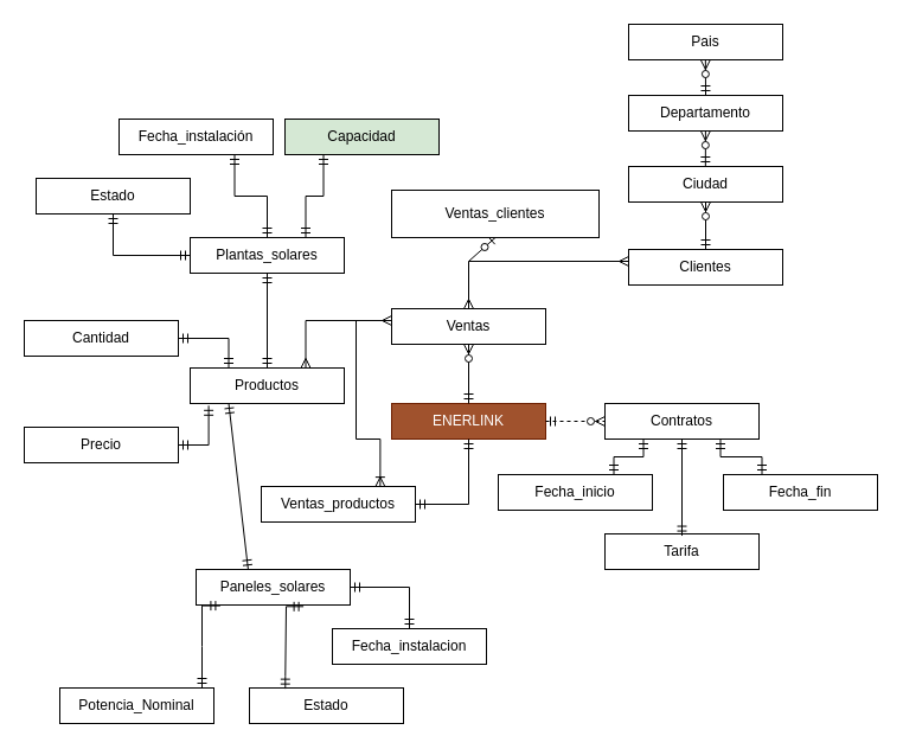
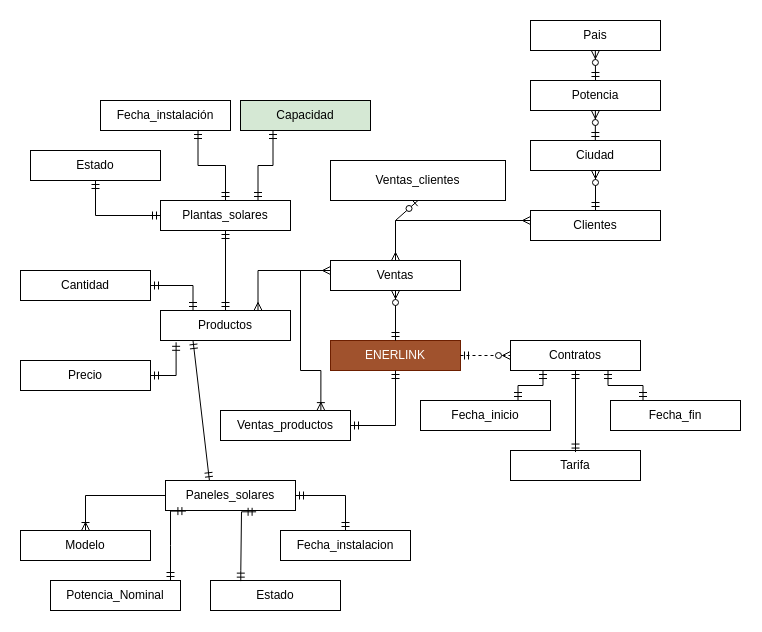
  <mxCell id="0" />
  <mxCell id="1" parent="0" />
  <mxCell id="2" value="ENERLINK" style="rounded=0;whiteSpace=wrap;html=1;fillColor=light-dark(#A0522D,#FFFF66);fontColor=#ffffff;strokeColor=#6D1F00;" vertex="1" parent="1"><mxGeometry x="330" y="340" width="130" height="30" as="geometry" /></mxCell>
  <mxCell id="3" value="Ventas" style="rounded=0;whiteSpace=wrap;html=1;" vertex="1" parent="1"><mxGeometry x="330" y="260" width="130" height="30" as="geometry" /></mxCell>
  <mxCell id="4" value="Ventas_productos" style="rounded=0;whiteSpace=wrap;html=1;" vertex="1" parent="1"><mxGeometry x="220" y="410" width="130" height="30" as="geometry" /></mxCell>
  <mxCell id="5" value="Ventas_clientes" style="rounded=0;whiteSpace=wrap;html=1;" vertex="1" parent="1"><mxGeometry x="330" y="160" width="175" height="40" as="geometry" /></mxCell>
  <mxCell id="6" value="Ciudad" style="rounded=0;whiteSpace=wrap;html=1;" vertex="1" parent="1"><mxGeometry x="530" y="140" width="130" height="30" as="geometry" /></mxCell>
- <mxCell id="7" value="Departamento" style="rounded=0;whiteSpace=wrap;html=1;" vertex="1" parent="1"><mxGeometry x="530" y="80" width="130" height="30" as="geometry" /></mxCell>
+ <mxCell id="7" value="Potencia" style="rounded=0;whiteSpace=wrap;html=1;" vertex="1" parent="1"><mxGeometry x="530" y="80" width="130" height="30" as="geometry" /></mxCell>
  <mxCell id="8" value="Pais" style="rounded=0;whiteSpace=wrap;html=1;" vertex="1" parent="1"><mxGeometry x="530" y="20" width="130" height="30" as="geometry" /></mxCell>
  <mxCell id="9" value="Clientes" style="rounded=0;whiteSpace=wrap;html=1;" vertex="1" parent="1"><mxGeometry x="530" y="210" width="130" height="30" as="geometry" /></mxCell>
  <mxCell id="10" value="" style="fontSize=12;html=1;endArrow=ERzeroToMany;startArrow=ERmandOne;rounded=0;entryX=0.5;entryY=1;entryDx=0;entryDy=0;exitX=0.5;exitY=0;exitDx=0;exitDy=0;" edge="1" parent="1" source="2" target="3"><mxGeometry width="100" height="100" relative="1" as="geometry"><mxPoint x="372.42" y="340" as="sourcePoint" /><mxPoint x="417.58" y="289.4" as="targetPoint" /></mxGeometry></mxCell>
  <mxCell id="11" value="" style="fontSize=12;html=1;endArrow=ERmandOne;startArrow=ERmandOne;rounded=0;exitX=0.5;exitY=1;exitDx=0;exitDy=0;entryX=1;entryY=0.5;entryDx=0;entryDy=0;edgeStyle=orthogonalEdgeStyle;" edge="1" parent="1" source="2" target="4"><mxGeometry width="100" height="100" relative="1" as="geometry"><mxPoint x="400" y="390" as="sourcePoint" /><mxPoint x="410" y="250" as="targetPoint" /></mxGeometry></mxCell>
  <mxCell id="12" value="" style="fontSize=12;html=1;endArrow=ERmany;startArrow=ERmany;rounded=0;exitX=0.5;exitY=0;exitDx=0;exitDy=0;edgeStyle=orthogonalEdgeStyle;" edge="1" parent="1" source="3"><mxGeometry width="100" height="100" relative="1" as="geometry"><mxPoint x="400" y="220" as="sourcePoint" /><mxPoint x="530" y="220" as="targetPoint" /><Array as="points"><mxPoint x="395" y="220" /><mxPoint x="530" y="220" /></Array></mxGeometry></mxCell>
  <mxCell id="13" value="" style="fontSize=12;html=1;endArrow=ERzeroToOne;endFill=1;rounded=0;entryX=0.5;entryY=1;entryDx=0;entryDy=0;" edge="1" parent="1" target="5"><mxGeometry width="100" height="100" relative="1" as="geometry"><mxPoint x="395" y="220" as="sourcePoint" /><mxPoint x="510" y="110" as="targetPoint" /></mxGeometry></mxCell>
  <mxCell id="14" value="" style="fontSize=12;html=1;endArrow=ERzeroToMany;startArrow=ERmandOne;rounded=0;entryX=0.5;entryY=1;entryDx=0;entryDy=0;exitX=0.5;exitY=0;exitDx=0;exitDy=0;" edge="1" parent="1" source="9" target="6"><mxGeometry width="100" height="100" relative="1" as="geometry"><mxPoint x="510" y="240" as="sourcePoint" /><mxPoint x="610" y="140" as="targetPoint" /></mxGeometry></mxCell>
  <mxCell id="15" value="" style="fontSize=12;html=1;endArrow=ERzeroToMany;startArrow=ERmandOne;rounded=0;entryX=0.462;entryY=1;entryDx=0;entryDy=0;entryPerimeter=0;" edge="1" parent="1"><mxGeometry width="100" height="100" relative="1" as="geometry"><mxPoint x="594.83" y="140" as="sourcePoint" /><mxPoint x="594.89" y="110" as="targetPoint" /><Array as="points"><mxPoint x="594.83" y="140" /></Array></mxGeometry></mxCell>
  <mxCell id="16" value="" style="fontSize=12;html=1;endArrow=ERzeroToMany;startArrow=ERmandOne;rounded=0;entryX=0.5;entryY=1;entryDx=0;entryDy=0;" edge="1" parent="1"><mxGeometry width="100" height="100" relative="1" as="geometry"><mxPoint x="595" y="80" as="sourcePoint" /><mxPoint x="594.83" y="50" as="targetPoint" /></mxGeometry></mxCell>
  <mxCell id="17" value="Productos" style="rounded=0;whiteSpace=wrap;html=1;" vertex="1" parent="1"><mxGeometry x="160" y="310" width="130" height="30" as="geometry" /></mxCell>
  <mxCell id="18" value="Precio" style="rounded=0;whiteSpace=wrap;html=1;" vertex="1" parent="1"><mxGeometry x="20" y="360" width="130" height="30" as="geometry" /></mxCell>
  <mxCell id="19" value="Cantidad" style="rounded=0;whiteSpace=wrap;html=1;" vertex="1" parent="1"><mxGeometry x="20" y="270" width="130" height="30" as="geometry" /></mxCell>
  <mxCell id="20" value="" style="edgeStyle=orthogonalEdgeStyle;fontSize=12;html=1;endArrow=ERmany;startArrow=ERmany;rounded=0;exitX=0.75;exitY=0;exitDx=0;exitDy=0;" edge="1" parent="1" source="17"><mxGeometry width="100" height="100" relative="1" as="geometry"><mxPoint x="230" y="380" as="sourcePoint" /><mxPoint x="330" y="270" as="targetPoint" /><Array as="points"><mxPoint x="258" y="270" /></Array></mxGeometry></mxCell>
  <mxCell id="21" value="" style="edgeStyle=orthogonalEdgeStyle;fontSize=12;html=1;endArrow=ERmandOne;startArrow=ERmandOne;rounded=0;entryX=0.12;entryY=1.06;entryDx=0;entryDy=0;exitX=1;exitY=0.5;exitDx=0;exitDy=0;entryPerimeter=0;" edge="1" parent="1" source="18" target="17"><mxGeometry width="100" height="100" relative="1" as="geometry"><mxPoint x="150" y="370" as="sourcePoint" /><mxPoint x="250" y="270" as="targetPoint" /></mxGeometry></mxCell>
  <mxCell id="22" value="" style="edgeStyle=orthogonalEdgeStyle;fontSize=12;html=1;endArrow=ERmandOne;startArrow=ERmandOne;rounded=0;entryX=0.25;entryY=0;entryDx=0;entryDy=0;exitX=1;exitY=0.5;exitDx=0;exitDy=0;" edge="1" parent="1" source="19" target="17"><mxGeometry width="100" height="100" relative="1" as="geometry"><mxPoint x="170" y="320" as="sourcePoint" /><mxPoint x="213" y="290" as="targetPoint" /></mxGeometry></mxCell>
  <mxCell id="23" value="" style="edgeStyle=orthogonalEdgeStyle;fontSize=12;html=1;endArrow=ERoneToMany;rounded=0;entryX=0.772;entryY=0.004;entryDx=0;entryDy=0;entryPerimeter=0;" edge="1" parent="1" target="4"><mxGeometry width="100" height="100" relative="1" as="geometry"><mxPoint x="300" y="270" as="sourcePoint" /><mxPoint x="300" y="280" as="targetPoint" /><Array as="points"><mxPoint x="300" y="270" /><mxPoint x="300" y="370" /><mxPoint x="300" y="370" /></Array></mxGeometry></mxCell>
  <mxCell id="24" value="Plantas_solares" style="rounded=0;whiteSpace=wrap;html=1;" vertex="1" parent="1"><mxGeometry x="160" y="200" width="130" height="30" as="geometry" /></mxCell>
  <mxCell id="25" value="" style="fontSize=12;html=1;endArrow=ERmandOne;startArrow=ERmandOne;rounded=0;exitX=0.5;exitY=0;exitDx=0;exitDy=0;entryX=0.5;entryY=1;entryDx=0;entryDy=0;" edge="1" parent="1" source="17" target="24"><mxGeometry width="100" height="100" relative="1" as="geometry"><mxPoint x="210" y="260" as="sourcePoint" /><mxPoint x="310" y="160" as="targetPoint" /></mxGeometry></mxCell>
  <mxCell id="26" value="Capacidad" style="rounded=0;whiteSpace=wrap;html=1;fillColor=#d5e8d4;" vertex="1" parent="1"><mxGeometry x="240" y="100" width="130" height="30" as="geometry" /></mxCell>
  <mxCell id="27" value="Fecha_instalación" style="rounded=0;whiteSpace=wrap;html=1;" vertex="1" parent="1"><mxGeometry x="100" y="100" width="130" height="30" as="geometry" /></mxCell>
  <mxCell id="28" value="" style="fontSize=12;html=1;endArrow=ERmandOne;startArrow=ERmandOne;rounded=0;entryX=0.5;entryY=1;entryDx=0;entryDy=0;edgeStyle=orthogonalEdgeStyle;" edge="1" parent="1" target="30"><mxGeometry width="100" height="100" relative="1" as="geometry"><mxPoint x="160" y="215" as="sourcePoint" /><mxPoint x="310" y="100" as="targetPoint" /><Array as="points"><mxPoint x="95" y="215" /></Array></mxGeometry></mxCell>
  <mxCell id="29" value="" style="fontSize=12;html=1;endArrow=ERmandOne;startArrow=ERmandOne;rounded=0;entryX=0.75;entryY=1;entryDx=0;entryDy=0;exitX=0.5;exitY=0;exitDx=0;exitDy=0;edgeStyle=orthogonalEdgeStyle;" edge="1" parent="1" source="24" target="27"><mxGeometry width="100" height="100" relative="1" as="geometry"><mxPoint x="220" y="200" as="sourcePoint" /><mxPoint x="230" y="110" as="targetPoint" /></mxGeometry></mxCell>
  <mxCell id="30" value="Estado" style="rounded=0;whiteSpace=wrap;html=1;" vertex="1" parent="1"><mxGeometry x="30" y="150" width="130" height="30" as="geometry" /></mxCell>
  <mxCell id="31" value="" style="fontSize=12;html=1;endArrow=ERmandOne;startArrow=ERmandOne;rounded=0;entryX=0.25;entryY=1;entryDx=0;entryDy=0;exitX=0.75;exitY=0;exitDx=0;exitDy=0;edgeStyle=orthogonalEdgeStyle;" edge="1" parent="1" source="24" target="26"><mxGeometry width="100" height="100" relative="1" as="geometry"><mxPoint x="224.76" y="70" as="sourcePoint" /><mxPoint x="224.76" y="30" as="targetPoint" /></mxGeometry></mxCell>
  <mxCell id="32" value="Contratos" style="rounded=0;whiteSpace=wrap;html=1;" vertex="1" parent="1"><mxGeometry x="510" y="340" width="130" height="30" as="geometry" /></mxCell>
  <mxCell id="33" value="" style="fontSize=12;html=1;endArrow=ERzeroToMany;startArrow=ERmandOne;rounded=0;exitX=1;exitY=0.5;exitDx=0;exitDy=0;entryX=0;entryY=0.5;entryDx=0;entryDy=0;dashed=1;" edge="1" parent="1" source="2" target="32"><mxGeometry width="100" height="100" relative="1" as="geometry"><mxPoint x="500" y="360" as="sourcePoint" /><mxPoint x="510" y="330" as="targetPoint" /></mxGeometry></mxCell>
  <mxCell id="34" value="Fecha_inicio" style="rounded=0;whiteSpace=wrap;html=1;" vertex="1" parent="1"><mxGeometry x="420" y="400" width="130" height="30" as="geometry" /></mxCell>
  <mxCell id="35" value="Fecha_fin" style="rounded=0;whiteSpace=wrap;html=1;" vertex="1" parent="1"><mxGeometry x="610" y="400" width="130" height="30" as="geometry" /></mxCell>
  <mxCell id="36" value="Tarifa" style="rounded=0;whiteSpace=wrap;html=1;" vertex="1" parent="1"><mxGeometry x="510" y="450" width="130" height="30" as="geometry" /></mxCell>
  <mxCell id="37" value="" style="fontSize=12;html=1;endArrow=ERmandOne;startArrow=ERmandOne;rounded=0;entryX=0.25;entryY=1;entryDx=0;entryDy=0;exitX=0.75;exitY=0;exitDx=0;exitDy=0;edgeStyle=orthogonalEdgeStyle;" edge="1" parent="1" source="34" target="32"><mxGeometry width="100" height="100" relative="1" as="geometry"><mxPoint x="490" y="490" as="sourcePoint" /><mxPoint x="590" y="390" as="targetPoint" /></mxGeometry></mxCell>
  <mxCell id="38" value="" style="fontSize=12;html=1;endArrow=ERmandOne;startArrow=ERmandOne;rounded=0;entryX=0.75;entryY=1;entryDx=0;entryDy=0;exitX=0.25;exitY=0;exitDx=0;exitDy=0;edgeStyle=orthogonalEdgeStyle;" edge="1" parent="1" source="35" target="32"><mxGeometry width="100" height="100" relative="1" as="geometry"><mxPoint x="640" y="420" as="sourcePoint" /><mxPoint x="665" y="390" as="targetPoint" /></mxGeometry></mxCell>
  <mxCell id="39" value="" style="fontSize=12;html=1;endArrow=ERmandOne;startArrow=ERmandOne;rounded=0;entryX=0.5;entryY=1;entryDx=0;entryDy=0;exitX=0.5;exitY=0.052;exitDx=0;exitDy=0;edgeStyle=orthogonalEdgeStyle;exitPerimeter=0;" edge="1" parent="1" source="36" target="32"><mxGeometry width="100" height="100" relative="1" as="geometry"><mxPoint x="580" y="440" as="sourcePoint" /><mxPoint x="605" y="410" as="targetPoint" /></mxGeometry></mxCell>
  <mxCell id="40" value="Paneles_solares" style="rounded=0;whiteSpace=wrap;html=1;" vertex="1" parent="1"><mxGeometry x="165" y="480" width="130" height="30" as="geometry" /></mxCell>
+ <mxCell id="41" value="Modelo" style="rounded=0;whiteSpace=wrap;html=1;" vertex="1" parent="1"><mxGeometry x="20" y="530" width="130" height="30" as="geometry" /></mxCell>
  <mxCell id="42" value="Potencia_Nominal" style="rounded=0;whiteSpace=wrap;html=1;" vertex="1" parent="1"><mxGeometry x="50" y="580" width="130" height="30" as="geometry" /></mxCell>
  <mxCell id="43" value="Fecha_instalacion" style="rounded=0;whiteSpace=wrap;html=1;" vertex="1" parent="1"><mxGeometry x="280" y="530" width="130" height="30" as="geometry" /></mxCell>
  <mxCell id="44" value="Estado" style="rounded=0;whiteSpace=wrap;html=1;" vertex="1" parent="1"><mxGeometry x="210" y="580" width="130" height="30" as="geometry" /></mxCell>
  <mxCell id="45" value="" style="fontSize=12;html=1;endArrow=ERmandOne;startArrow=ERmandOne;rounded=0;entryX=0.25;entryY=1;entryDx=0;entryDy=0;exitX=0.338;exitY=0.007;exitDx=0;exitDy=0;exitPerimeter=0;" edge="1" parent="1" source="40" target="17"><mxGeometry width="100" height="100" relative="1" as="geometry"><mxPoint x="120" y="510" as="sourcePoint" /><mxPoint x="220" y="410" as="targetPoint" /></mxGeometry></mxCell>
+ <mxCell id="46" value="" style="fontSize=12;html=1;endArrow=ERoneToMany;rounded=0;exitX=0;exitY=0.5;exitDx=0;exitDy=0;entryX=0.5;entryY=0;entryDx=0;entryDy=0;edgeStyle=orthogonalEdgeStyle;" edge="1" parent="1" source="40" target="41"><mxGeometry width="100" height="100" relative="1" as="geometry"><mxPoint x="120" y="570" as="sourcePoint" /><mxPoint x="220" y="470" as="targetPoint" /></mxGeometry></mxCell>
  <mxCell id="47" value="" style="edgeStyle=orthogonalEdgeStyle;fontSize=12;html=1;endArrow=ERmandOne;startArrow=ERmandOne;rounded=0;entryX=0.5;entryY=0;entryDx=0;entryDy=0;exitX=1;exitY=0.5;exitDx=0;exitDy=0;" edge="1" parent="1" source="40" target="43"><mxGeometry width="100" height="100" relative="1" as="geometry"><mxPoint x="120" y="570" as="sourcePoint" /><mxPoint x="220" y="470" as="targetPoint" /></mxGeometry></mxCell>
  <mxCell id="48" value="" style="edgeStyle=orthogonalEdgeStyle;fontSize=12;html=1;endArrow=ERmandOne;startArrow=ERmandOne;rounded=0;entryX=0.157;entryY=1.02;entryDx=0;entryDy=0;entryPerimeter=0;" edge="1" parent="1" target="40"><mxGeometry width="100" height="100" relative="1" as="geometry"><mxPoint x="170" y="580" as="sourcePoint" /><mxPoint x="220" y="470" as="targetPoint" /><Array as="points"><mxPoint x="170" y="545" /><mxPoint x="170" y="545" /></Array></mxGeometry></mxCell>
  <mxCell id="49" value="" style="edgeStyle=orthogonalEdgeStyle;fontSize=12;html=1;endArrow=ERmandOne;startArrow=ERmandOne;rounded=0;entryX=0.697;entryY=1.044;entryDx=0;entryDy=0;entryPerimeter=0;exitX=0.233;exitY=0.021;exitDx=0;exitDy=0;exitPerimeter=0;" edge="1" parent="1" source="44" target="40"><mxGeometry width="100" height="100" relative="1" as="geometry"><mxPoint x="250" y="579" as="sourcePoint" /><mxPoint x="250" y="510" as="targetPoint" /><Array as="points"><mxPoint x="240" y="570" /><mxPoint x="241" y="570" /></Array></mxGeometry></mxCell>
